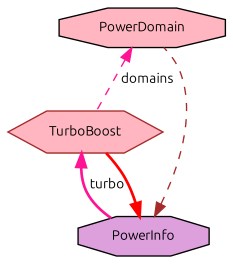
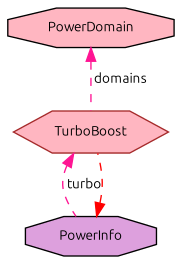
  digraph {
    fontname=Ubuntu
    node [color=black fillcolor=lightpink fontname=Ubuntu fontsize=10 shape=octagon style=filled]
    edge [color=deeppink dir=back fontname=Ubuntu fontsize=10 labelfontname=Helvetica labelfontsize=10 style=dashed]
    n1 [fontcolor=black height=0.2 label=PowerDomain width=0.4]
    n2 [color=brown height=0.2 label=TurboBoost shape=hexagon width=0.4]
    n3 [fillcolor=plum height=0.2 label=PowerInfo width=0.4]
    n1 -> n2 [label=" domains"]
-   n2 -> n3 [label=" turbo" style=bold]
-   n3 -> n1 [color=brown]
-   n3 -> n2 [color=red style=bold]
+   n2 -> n3 [label=" turbo"]
+   n3 -> n2 [color=red]
  }
